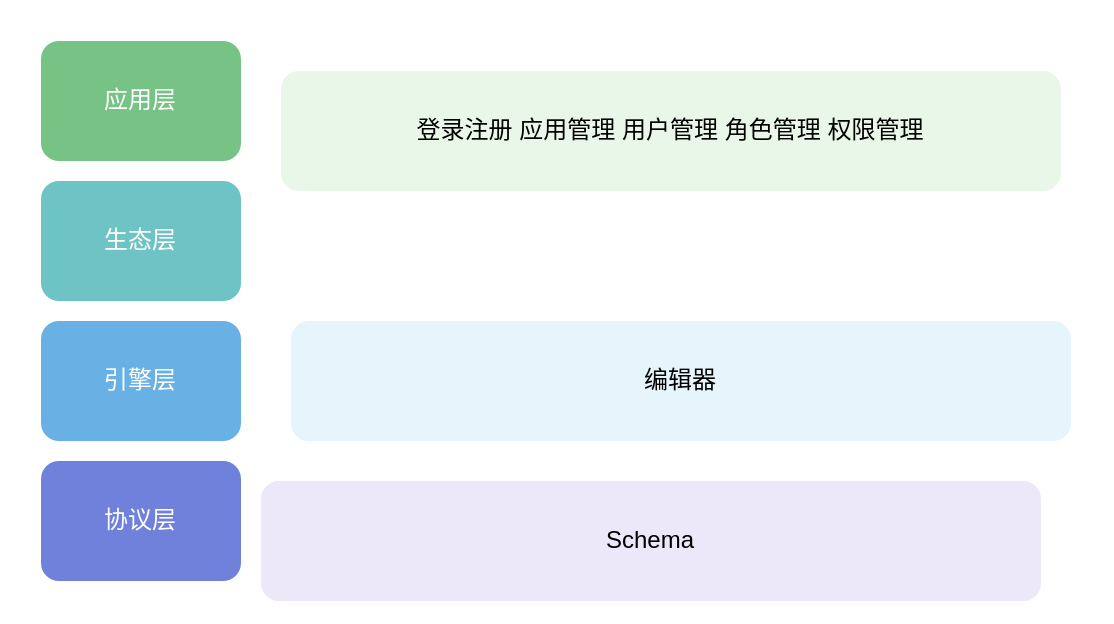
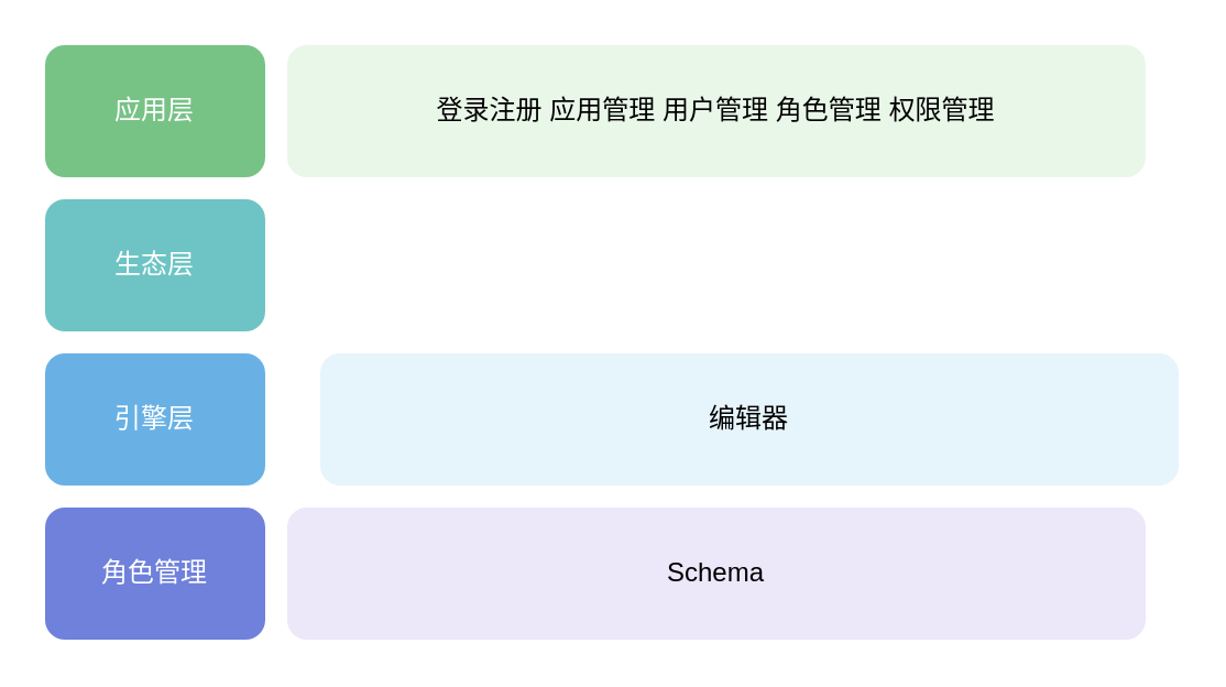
  <mxCell id="0" />
  <mxCell id="1" parent="0" />
- <mxCell id="2" value="Schema" style="rounded=1;whiteSpace=wrap;html=1;strokeColor=none;fillColor=#ece7f9;glass=0;shadow=0;" vertex="1" parent="1"><mxGeometry x="130" y="240" width="390" height="60" as="geometry" /></mxCell>
- <mxCell id="3" value="协议层" style="rounded=1;whiteSpace=wrap;html=1;fillColor=#6f81db;strokeColor=none;fontColor=#FFFFFF;glass=0;shadow=0;" vertex="1" parent="1"><mxGeometry x="20" y="230" width="100" height="60" as="geometry" /></mxCell>
+ <mxCell id="2" value="Schema" style="rounded=1;whiteSpace=wrap;html=1;strokeColor=none;fillColor=#ece7f9;glass=0;shadow=0;" vertex="1" parent="1"><mxGeometry x="130" y="230" width="390" height="60" as="geometry" /></mxCell>
+ <mxCell id="3" value="角色管理" style="rounded=1;whiteSpace=wrap;html=1;fillColor=#6f81db;strokeColor=none;fontColor=#FFFFFF;glass=0;shadow=0;" vertex="1" parent="1"><mxGeometry x="20" y="230" width="100" height="60" as="geometry" /></mxCell>
  <mxCell id="4" value="编辑器" style="rounded=1;whiteSpace=wrap;html=1;strokeColor=none;fillColor=#e6f4fc;glass=0;shadow=0;" vertex="1" parent="1"><mxGeometry x="145" y="160" width="390" height="60" as="geometry" /></mxCell>
  <mxCell id="5" value="引擎层" style="rounded=1;whiteSpace=wrap;html=1;fillColor=#69b1e4;strokeColor=none;fontColor=#FFFFFF;glass=0;shadow=0;" vertex="1" parent="1"><mxGeometry x="20" y="160" width="100" height="60" as="geometry" /></mxCell>
  <mxCell id="6" value="生态层" style="rounded=1;whiteSpace=wrap;html=1;fillColor=#6ec4c4;strokeColor=none;fontColor=#FFFFFF;glass=0;shadow=0;" vertex="1" parent="1"><mxGeometry x="20" y="90" width="100" height="60" as="geometry" /></mxCell>
- <mxCell id="7" value="登录注册&lt;span style=&quot;white-space: pre;&quot;&gt; &lt;/span&gt;应用管理&lt;span style=&quot;white-space: pre;&quot;&gt; &lt;/span&gt;用户管理&lt;span style=&quot;white-space: pre;&quot;&gt; &lt;/span&gt;角色管理&lt;span style=&quot;white-space: pre;&quot;&gt; &lt;/span&gt;权限管理" style="rounded=1;whiteSpace=wrap;html=1;strokeColor=none;fillColor=#e9f7e9;glass=0;shadow=0;" vertex="1" parent="1"><mxGeometry x="140" y="35" width="390" height="60" as="geometry" /></mxCell>
+ <mxCell id="7" value="登录注册&lt;span style=&quot;white-space: pre;&quot;&gt; &lt;/span&gt;应用管理&lt;span style=&quot;white-space: pre;&quot;&gt; &lt;/span&gt;用户管理&lt;span style=&quot;white-space: pre;&quot;&gt; &lt;/span&gt;角色管理&lt;span style=&quot;white-space: pre;&quot;&gt; &lt;/span&gt;权限管理" style="rounded=1;whiteSpace=wrap;html=1;strokeColor=none;fillColor=#e9f7e9;glass=0;shadow=0;" vertex="1" parent="1"><mxGeometry x="130" y="20" width="390" height="60" as="geometry" /></mxCell>
  <mxCell id="8" value="应用层" style="rounded=1;whiteSpace=wrap;html=1;fillColor=#77c386;strokeColor=none;fontColor=#FFFFFF;glass=0;shadow=0;" vertex="1" parent="1"><mxGeometry x="20" y="20" width="100" height="60" as="geometry" /></mxCell>
